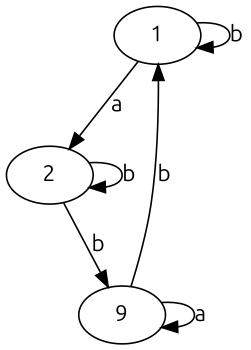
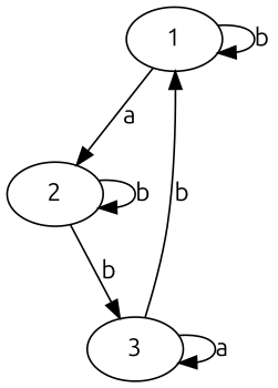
  digraph {
    fontname=Ubuntu
    node [fontname=Ubuntu]
    edge [fontname=Ubuntu]
    1
    2
-   3 [label=9]
+   3
    1 -> 1 [label=b]
    1 -> 2 [label=a]
    2 -> 2 [label=b]
    2 -> 3 [label=b]
    3 -> 1 [label=b]
    3 -> 3 [label=a]
  }
